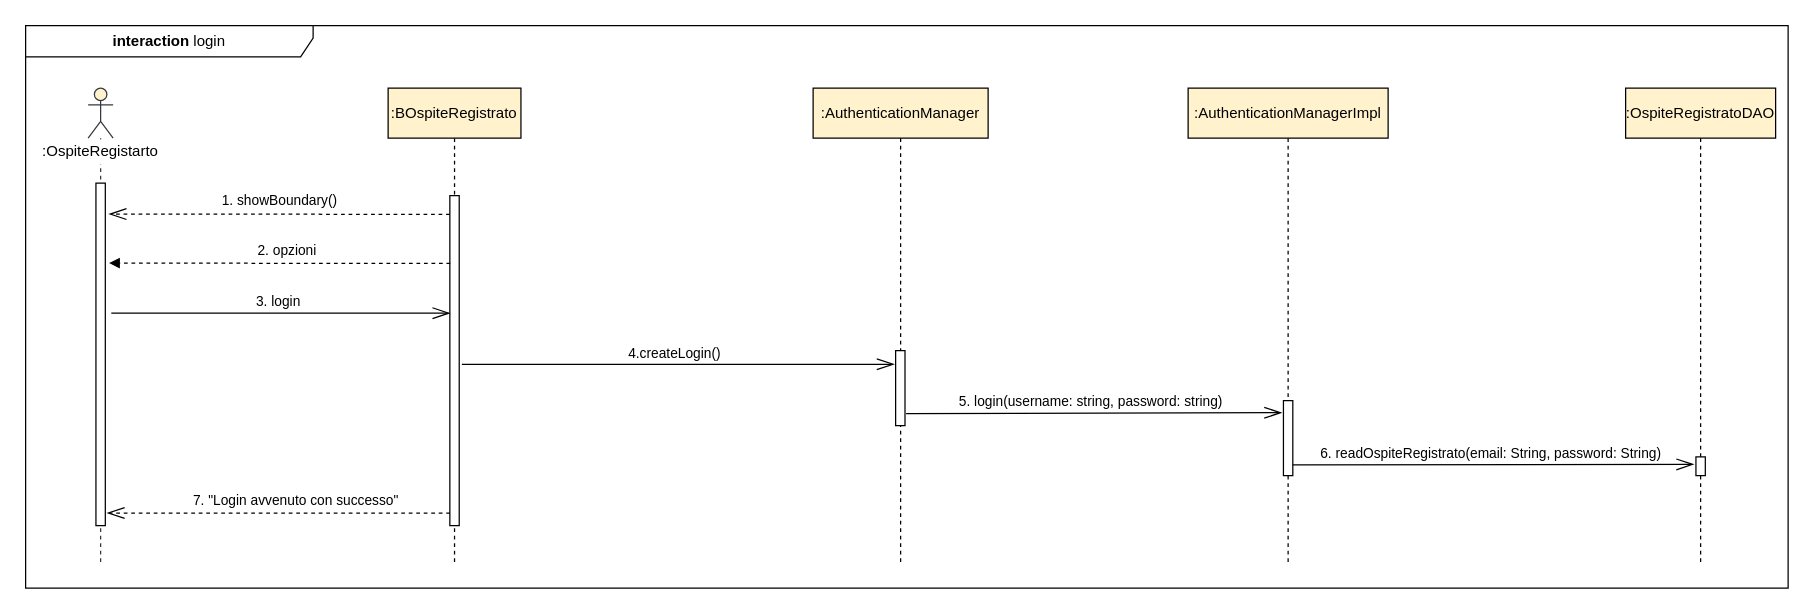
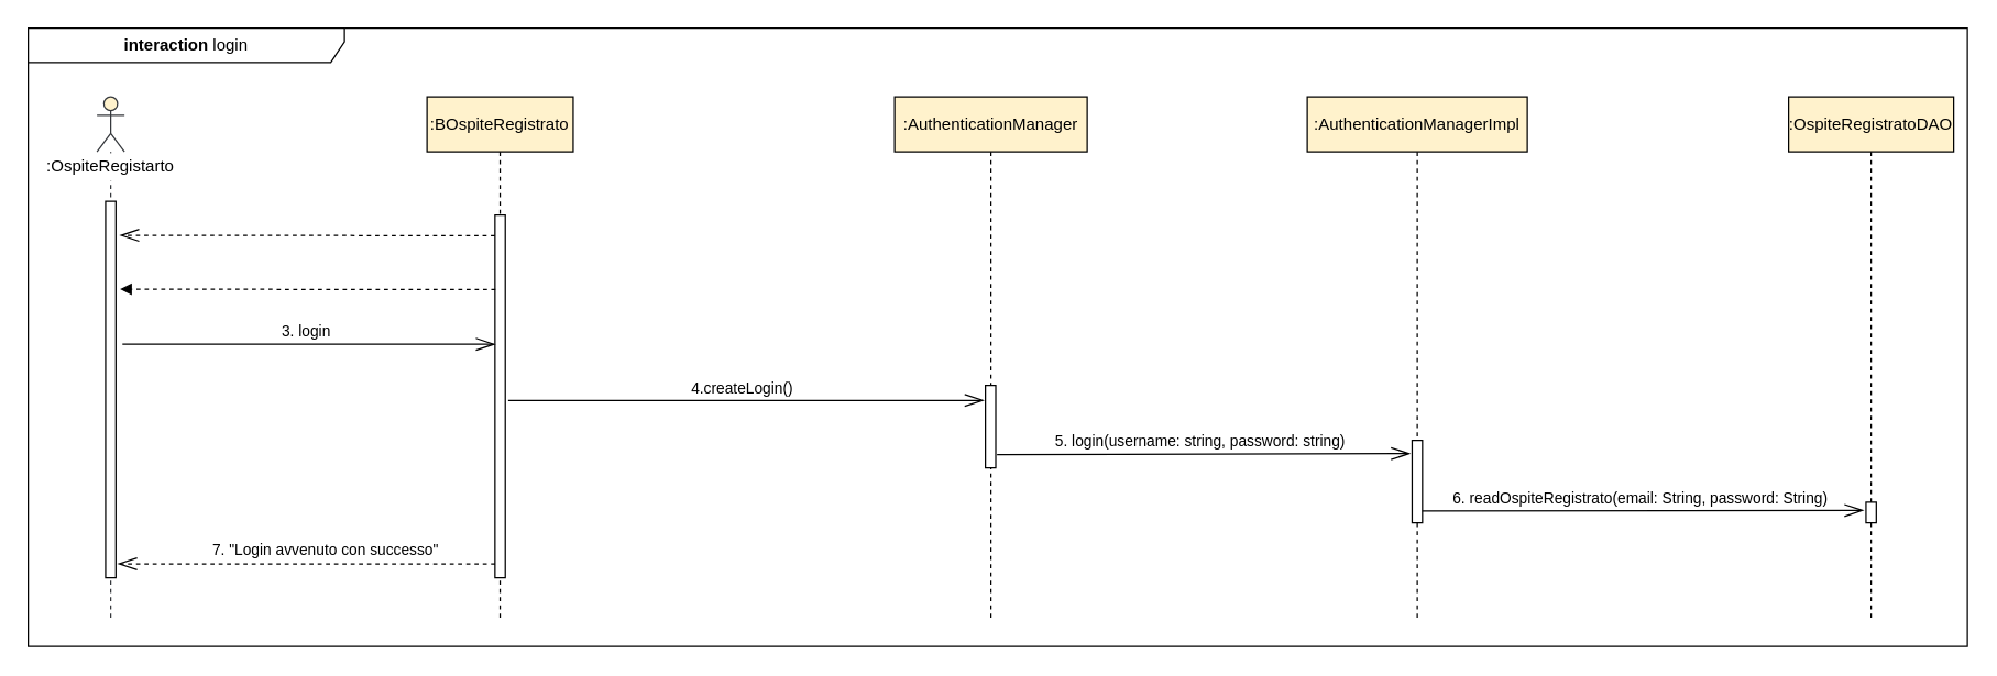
  <mxCell id="0" />
  <mxCell id="1" parent="0" />
  <mxCell id="2" value="&lt;b&gt;interaction &lt;/b&gt;login" style="shape=umlFrame;whiteSpace=wrap;html=1;width=230;height=25;" parent="1" vertex="1"><mxGeometry x="20" y="20" width="1410" height="450" as="geometry" /></mxCell>
  <mxCell id="3" value=":BOspiteRegistrato" style="shape=umlLifeline;perimeter=lifelinePerimeter;whiteSpace=wrap;html=1;container=1;collapsible=0;recursiveResize=0;outlineConnect=0;fillColor=#FFF2CC;" parent="1" vertex="1"><mxGeometry x="310" y="70" width="106.25" height="380" as="geometry" /></mxCell>
  <mxCell id="4" value="" style="html=1;points=[];perimeter=orthogonalPerimeter;fillColor=#ffffff;" parent="3" vertex="1"><mxGeometry x="49.38" y="86" width="7.5" height="264" as="geometry" /></mxCell>
  <mxCell id="5" value="" style="shape=umlLifeline;participant=umlActor;perimeter=lifelinePerimeter;whiteSpace=wrap;html=1;container=1;collapsible=0;recursiveResize=0;verticalAlign=top;spacingTop=36;outlineConnect=0;strokeColor=#36393d;fillColor=#FFF2CC;" parent="1" vertex="1"><mxGeometry x="70" y="70" width="20" height="380" as="geometry" /></mxCell>
  <mxCell id="6" value="" style="html=1;points=[];perimeter=orthogonalPerimeter;fillColor=#ffffff;" parent="5" vertex="1"><mxGeometry x="6.25" y="76" width="7.5" height="274" as="geometry" /></mxCell>
  <mxCell id="7" value=":OspiteRegistarto" style="text;html=1;strokeColor=none;align=center;verticalAlign=middle;whiteSpace=wrap;rounded=0;fillColor=#ffffff;" parent="1" vertex="1"><mxGeometry x="50" y="111" width="60" height="20" as="geometry" /></mxCell>
  <mxCell id="8" value=":AuthenticationManagerImpl" style="shape=umlLifeline;perimeter=lifelinePerimeter;whiteSpace=wrap;html=1;container=1;collapsible=0;recursiveResize=0;outlineConnect=0;fillColor=#FFF2CC;" parent="1" vertex="1"><mxGeometry x="950" y="70" width="160" height="380" as="geometry" /></mxCell>
  <mxCell id="9" value="" style="html=1;points=[];perimeter=orthogonalPerimeter;fillColor=#ffffff;" parent="8" vertex="1"><mxGeometry x="76.25" y="250" width="7.5" height="60" as="geometry" /></mxCell>
  <mxCell id="10" value=":AuthenticationManager" style="shape=umlLifeline;perimeter=lifelinePerimeter;whiteSpace=wrap;html=1;container=1;collapsible=0;recursiveResize=0;outlineConnect=0;fillColor=#FFF2CC;" parent="1" vertex="1"><mxGeometry x="650" y="70" width="140" height="380" as="geometry" /></mxCell>
  <mxCell id="11" value="" style="html=1;points=[];perimeter=orthogonalPerimeter;fillColor=#ffffff;" parent="10" vertex="1"><mxGeometry x="66" y="210" width="7.5" height="60" as="geometry" /></mxCell>
  <mxCell id="12" value=":OspiteRegistratoDAO" style="shape=umlLifeline;perimeter=lifelinePerimeter;whiteSpace=wrap;html=1;container=1;collapsible=0;recursiveResize=0;outlineConnect=0;fillColor=#FFF2CC;" parent="1" vertex="1"><mxGeometry x="1300" y="70" width="120" height="380" as="geometry" /></mxCell>
  <mxCell id="13" value="" style="html=1;points=[];perimeter=orthogonalPerimeter;fillColor=#ffffff;" parent="12" vertex="1"><mxGeometry x="56.25" y="295" width="7.5" height="15" as="geometry" /></mxCell>
  <mxCell id="14" value="&lt;font style=&quot;font-size: 11px&quot;&gt;7. &quot;Login avvenuto con successo&quot;&lt;/font&gt;" style="text;html=1;align=center;verticalAlign=middle;resizable=0;points=[];autosize=1;" parent="1" vertex="1"><mxGeometry x="145.95" y="390" width="180" height="20" as="geometry" /></mxCell>
  <mxCell id="15" value="" style="endArrow=openThin;dashed=1;endFill=0;endSize=12;html=1;entryX=1.011;entryY=0.922;entryDx=0;entryDy=0;entryPerimeter=0;" parent="1" edge="1"><mxGeometry width="160" relative="1" as="geometry"><mxPoint x="359.5" y="410" as="sourcePoint" /><mxPoint x="85.102" y="409.908" as="targetPoint" /><Array as="points" /></mxGeometry></mxCell>
- <mxCell id="16" value="&lt;span style=&quot;font-size: 11px&quot;&gt;1. showBoundary()&lt;/span&gt;" style="text;html=1;align=center;verticalAlign=middle;resizable=0;points=[];autosize=1;" parent="1" vertex="1"><mxGeometry x="168.03" y="150" width="110" height="20" as="geometry" /></mxCell>
  <mxCell id="17" value="" style="endArrow=openThin;dashed=1;endFill=0;endSize=12;html=1;entryX=0.974;entryY=0.698;entryDx=0;entryDy=0;entryPerimeter=0;startSize=8;" parent="1" edge="1"><mxGeometry width="160" relative="1" as="geometry"><mxPoint x="359.35" y="171" as="sourcePoint" /><mxPoint x="86.585" y="170.74" as="targetPoint" /><Array as="points" /></mxGeometry></mxCell>
- <mxCell id="18" value="&lt;span style=&quot;font-size: 11px&quot;&gt;2. opzioni&lt;/span&gt;" style="text;html=1;align=center;verticalAlign=middle;resizable=0;points=[];autosize=1;" parent="1" vertex="1"><mxGeometry x="199.48" y="190" width="60" height="20" as="geometry" /></mxCell>
  <mxCell id="19" value="" style="endArrow=block;dashed=1;endFill=1;endSize=6;html=1;startSize=8;exitX=-0.14;exitY=0.06;exitDx=0;exitDy=0;exitPerimeter=0;" parent="1" edge="1"><mxGeometry width="160" relative="1" as="geometry"><mxPoint x="359.68" y="210.24" as="sourcePoint" /><mxPoint x="86.78" y="210" as="targetPoint" /><Array as="points" /></mxGeometry></mxCell>
  <mxCell id="20" value="3. login" style="html=1;verticalAlign=bottom;startArrow=none;endArrow=openThin;startSize=6;startFill=0;endFill=0;endSize=12;exitX=1.011;exitY=0.616;exitDx=0;exitDy=0;exitPerimeter=0;entryX=-0.151;entryY=0.104;entryDx=0;entryDy=0;entryPerimeter=0;" parent="1" edge="1"><mxGeometry x="-0.016" relative="1" as="geometry"><mxPoint x="88.532" y="250.064" as="sourcePoint" /><mxPoint x="359.598" y="250.016" as="targetPoint" /><mxPoint as="offset" /></mxGeometry></mxCell>
  <mxCell id="21" value="4.createLogin()" style="html=1;verticalAlign=bottom;startArrow=none;endArrow=openThin;startSize=6;startFill=0;endFill=0;endSize=12;exitX=1.283;exitY=0.511;exitDx=0;exitDy=0;exitPerimeter=0;entryX=-0.13;entryY=0.182;entryDx=0;entryDy=0;entryPerimeter=0;" parent="1" source="4" target="11" edge="1"><mxGeometry x="-0.016" relative="1" as="geometry"><mxPoint x="390.002" y="290.044" as="sourcePoint" /><mxPoint x="690" y="291" as="targetPoint" /><mxPoint as="offset" /></mxGeometry></mxCell>
  <mxCell id="22" value="5. login(username: string, password: string)" style="html=1;verticalAlign=bottom;startArrow=none;endArrow=openThin;startSize=6;startFill=0;endFill=0;endSize=12;exitX=1.122;exitY=0.839;exitDx=0;exitDy=0;exitPerimeter=0;entryX=-0.167;entryY=0.161;entryDx=0;entryDy=0;entryPerimeter=0;" parent="1" source="11" target="9" edge="1"><mxGeometry x="-0.016" relative="1" as="geometry"><mxPoint x="720" y="330" as="sourcePoint" /><mxPoint x="1020" y="330" as="targetPoint" /><mxPoint as="offset" /></mxGeometry></mxCell>
  <mxCell id="23" value="6. readOspiteRegistrato(email: String, password: String)" style="html=1;verticalAlign=bottom;startArrow=none;endArrow=openThin;startSize=6;startFill=0;endFill=0;endSize=12;exitX=0.989;exitY=0.856;exitDx=0;exitDy=0;exitPerimeter=0;entryX=-0.211;entryY=0.4;entryDx=0;entryDy=0;entryPerimeter=0;" parent="1" source="9" target="13" edge="1"><mxGeometry x="-0.016" relative="1" as="geometry"><mxPoint x="1050" y="371" as="sourcePoint" /><mxPoint x="1340" y="371" as="targetPoint" /><mxPoint as="offset" /></mxGeometry></mxCell>
